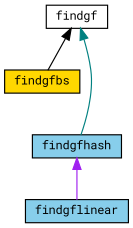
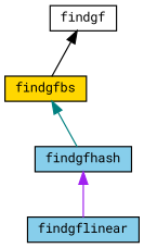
  digraph {
    fontname="Roboto Mono"
    node [color=black fillcolor=skyblue fontname="Roboto Mono" fontsize=10 shape=record style=filled]
    edge [dir=back fontname="Roboto Mono" fontsize=10 labelfontname=Helvetica labelfontsize=10 style=solid]
    n1 [fillcolor=white fontcolor=black height=0.2 label=findgf width=0.4]
    n2 [fillcolor=gold height=0.2 label=findgfbs width=0.4]
    n3 [height=0.2 label=findgfhash width=0.4]
    n4 [height=0.2 label=findgflinear width=0.4]
    n1 -> n2 [color=black]
-   n1 -> n3 [color=teal]
+   n2 -> n3 [color=teal]
    n3 -> n4 [color=purple]
  }
